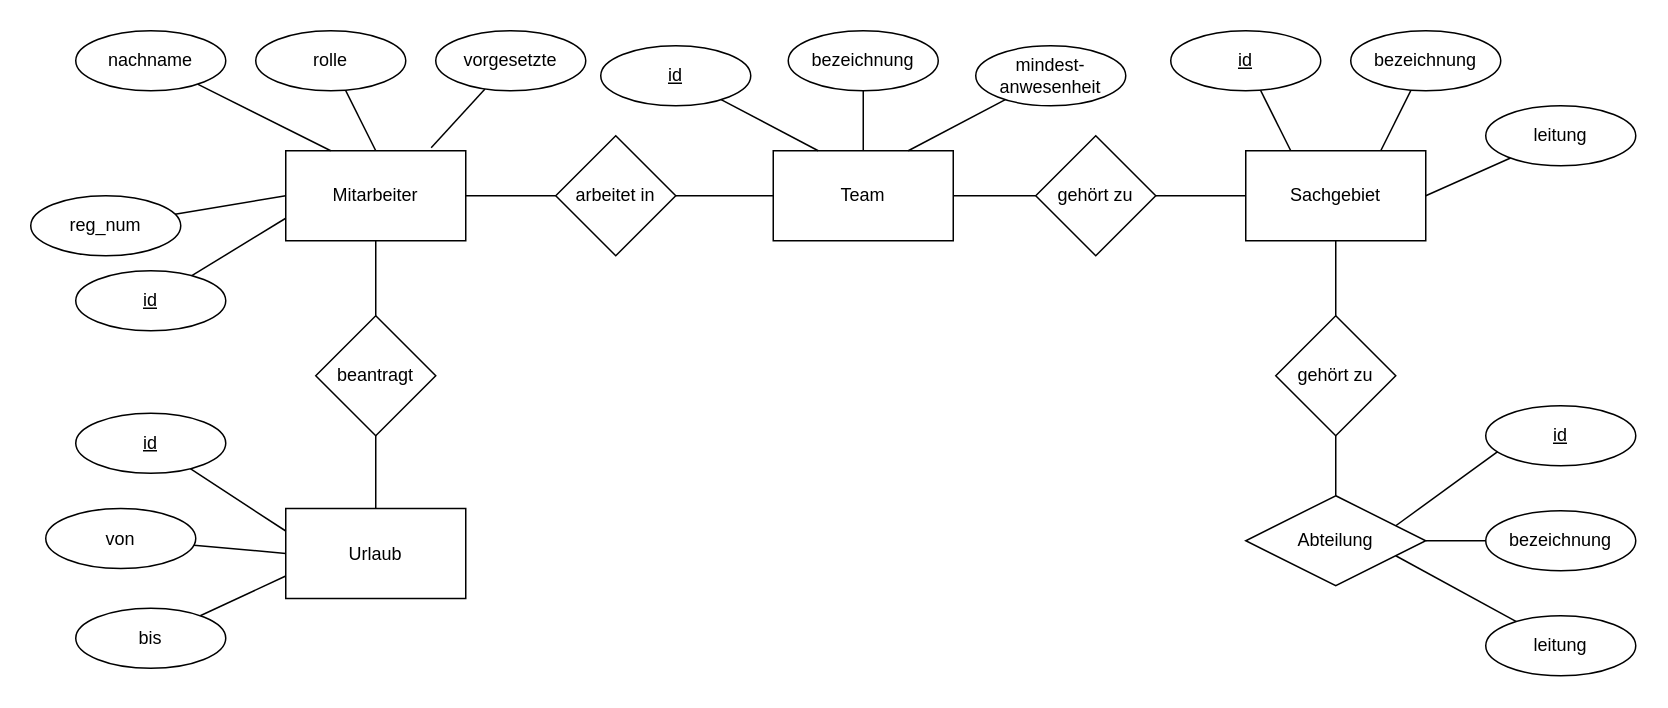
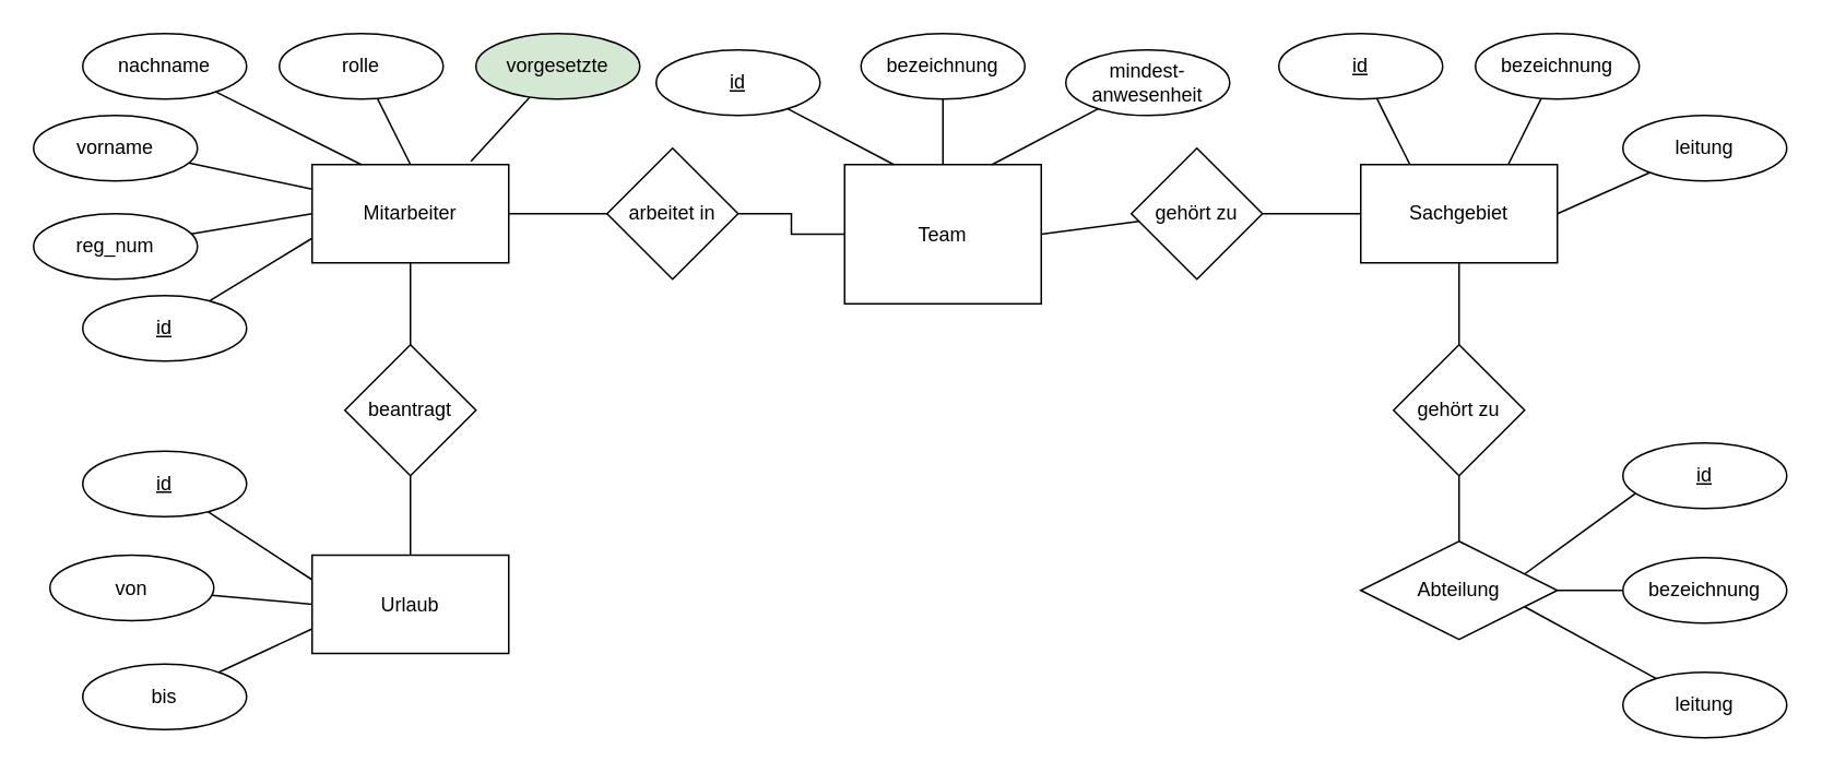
  <mxCell id="0" />
  <mxCell id="1" parent="0" />
  <mxCell id="2" style="edgeStyle=orthogonalEdgeStyle;rounded=0;orthogonalLoop=1;jettySize=auto;html=1;entryX=0;entryY=0.5;entryDx=0;entryDy=0;endArrow=none;endFill=0;" parent="1" source="4" target="6" edge="1"><mxGeometry relative="1" as="geometry" /></mxCell>
  <mxCell id="3" style="edgeStyle=none;rounded=0;orthogonalLoop=1;jettySize=auto;html=1;entryX=0.5;entryY=0;entryDx=0;entryDy=0;endArrow=none;endFill=0;" parent="1" source="4" target="32" edge="1"><mxGeometry relative="1" as="geometry" /></mxCell>
  <mxCell id="4" value="Mitarbeiter" style="rounded=0;whiteSpace=wrap;html=1;" parent="1" vertex="1"><mxGeometry x="190" y="100" width="120" height="60" as="geometry" /></mxCell>
  <mxCell id="5" style="edgeStyle=orthogonalEdgeStyle;rounded=0;orthogonalLoop=1;jettySize=auto;html=1;entryX=0;entryY=0.5;entryDx=0;entryDy=0;endArrow=none;endFill=0;" parent="1" source="6" target="8" edge="1"><mxGeometry relative="1" as="geometry" /></mxCell>
  <mxCell id="6" value="arbeitet in" style="rhombus;whiteSpace=wrap;html=1;" parent="1" vertex="1"><mxGeometry x="370" y="90" width="80" height="80" as="geometry" /></mxCell>
  <mxCell id="7" style="rounded=0;orthogonalLoop=1;jettySize=auto;html=1;entryX=0.5;entryY=0;entryDx=0;entryDy=0;endArrow=none;endFill=0;exitX=1;exitY=0.25;exitDx=0;exitDy=0;" edge="1" parent="1" source="44" target="41"><mxGeometry relative="1" as="geometry" /></mxCell>
- <mxCell id="8" value="Team" style="rounded=0;whiteSpace=wrap;html=1;" parent="1" vertex="1"><mxGeometry x="515" y="100" width="120" height="60" as="geometry" /></mxCell>
+ <mxCell id="8" value="Team" style="rounded=0;whiteSpace=wrap;html=1;" parent="1" vertex="1"><mxGeometry x="515" y="100" width="120" height="85" as="geometry" /></mxCell>
+ <mxCell id="9" style="rounded=0;orthogonalLoop=1;jettySize=auto;html=1;entryX=0;entryY=0.25;entryDx=0;entryDy=0;endArrow=none;endFill=0;" parent="1" source="10" target="4" edge="1"><mxGeometry relative="1" as="geometry" /></mxCell>
+ <mxCell id="10" value="vorname" style="ellipse;whiteSpace=wrap;html=1;" parent="1" vertex="1"><mxGeometry x="20" y="70" width="100" height="40" as="geometry" /></mxCell>
  <mxCell id="11" style="edgeStyle=none;rounded=0;orthogonalLoop=1;jettySize=auto;html=1;entryX=0;entryY=0.75;entryDx=0;entryDy=0;endArrow=none;endFill=0;" parent="1" source="12" target="4" edge="1"><mxGeometry relative="1" as="geometry" /></mxCell>
  <mxCell id="12" value="&lt;u&gt;id&lt;/u&gt;" style="ellipse;whiteSpace=wrap;html=1;" parent="1" vertex="1"><mxGeometry x="50" y="180" width="100" height="40" as="geometry" /></mxCell>
  <mxCell id="13" style="edgeStyle=none;rounded=0;orthogonalLoop=1;jettySize=auto;html=1;entryX=0.25;entryY=0;entryDx=0;entryDy=0;endArrow=none;endFill=0;" parent="1" source="14" target="4" edge="1"><mxGeometry relative="1" as="geometry" /></mxCell>
  <mxCell id="14" value="nachname" style="ellipse;whiteSpace=wrap;html=1;" parent="1" vertex="1"><mxGeometry x="50" y="20" width="100" height="40" as="geometry" /></mxCell>
  <mxCell id="15" style="edgeStyle=none;rounded=0;orthogonalLoop=1;jettySize=auto;html=1;entryX=0.25;entryY=0;entryDx=0;entryDy=0;endArrow=none;endFill=0;" parent="1" source="16" target="8" edge="1"><mxGeometry relative="1" as="geometry" /></mxCell>
  <mxCell id="16" value="&lt;u&gt;id&lt;/u&gt;" style="ellipse;whiteSpace=wrap;html=1;" parent="1" vertex="1"><mxGeometry x="400" y="30" width="100" height="40" as="geometry" /></mxCell>
  <mxCell id="17" style="edgeStyle=none;rounded=0;orthogonalLoop=1;jettySize=auto;html=1;entryX=0.5;entryY=0;entryDx=0;entryDy=0;endArrow=none;endFill=0;" parent="1" source="18" target="8" edge="1"><mxGeometry relative="1" as="geometry" /></mxCell>
  <mxCell id="18" value="bezeichnung" style="ellipse;whiteSpace=wrap;html=1;" parent="1" vertex="1"><mxGeometry x="525" y="20" width="100" height="40" as="geometry" /></mxCell>
  <mxCell id="19" style="edgeStyle=none;rounded=0;orthogonalLoop=1;jettySize=auto;html=1;entryX=0.5;entryY=0;entryDx=0;entryDy=0;endArrow=none;endFill=0;" edge="1" parent="1" source="20" target="46"><mxGeometry relative="1" as="geometry" /></mxCell>
  <mxCell id="20" value="Sachgebiet" style="rounded=0;whiteSpace=wrap;html=1;" parent="1" vertex="1"><mxGeometry x="830" y="100" width="120" height="60" as="geometry" /></mxCell>
  <mxCell id="21" style="edgeStyle=none;rounded=0;orthogonalLoop=1;jettySize=auto;html=1;entryX=0;entryY=0.5;entryDx=0;entryDy=0;endArrow=none;endFill=0;" parent="1" source="23" target="20" edge="1"><mxGeometry relative="1" as="geometry" /></mxCell>
  <mxCell id="22" style="edgeStyle=none;rounded=0;orthogonalLoop=1;jettySize=auto;html=1;entryX=1;entryY=0.5;entryDx=0;entryDy=0;endArrow=none;endFill=0;" parent="1" source="23" target="8" edge="1"><mxGeometry relative="1" as="geometry" /></mxCell>
  <mxCell id="23" value="gehört zu" style="rhombus;whiteSpace=wrap;html=1;" parent="1" vertex="1"><mxGeometry x="690" y="90" width="80" height="80" as="geometry" /></mxCell>
  <mxCell id="24" style="edgeStyle=none;rounded=0;orthogonalLoop=1;jettySize=auto;html=1;entryX=0.25;entryY=0;entryDx=0;entryDy=0;endArrow=none;endFill=0;" parent="1" source="25" target="20" edge="1"><mxGeometry relative="1" as="geometry" /></mxCell>
  <mxCell id="25" value="&lt;u&gt;id&lt;/u&gt;" style="ellipse;whiteSpace=wrap;html=1;" parent="1" vertex="1"><mxGeometry x="780" y="20" width="100" height="40" as="geometry" /></mxCell>
  <mxCell id="26" style="edgeStyle=none;rounded=0;orthogonalLoop=1;jettySize=auto;html=1;entryX=0.75;entryY=0;entryDx=0;entryDy=0;endArrow=none;endFill=0;" parent="1" source="27" target="20" edge="1"><mxGeometry relative="1" as="geometry" /></mxCell>
  <mxCell id="27" value="bezeichnung" style="ellipse;whiteSpace=wrap;html=1;" parent="1" vertex="1"><mxGeometry x="900" y="20" width="100" height="40" as="geometry" /></mxCell>
  <mxCell id="28" style="edgeStyle=none;rounded=0;orthogonalLoop=1;jettySize=auto;html=1;entryX=0.5;entryY=0;entryDx=0;entryDy=0;endArrow=none;endFill=0;" parent="1" source="29" target="4" edge="1"><mxGeometry relative="1" as="geometry" /></mxCell>
  <mxCell id="29" value="rolle" style="ellipse;whiteSpace=wrap;html=1;" parent="1" vertex="1"><mxGeometry x="170" y="20" width="100" height="40" as="geometry" /></mxCell>
  <mxCell id="30" value="Urlaub" style="rounded=0;whiteSpace=wrap;html=1;" parent="1" vertex="1"><mxGeometry x="190" y="338.5" width="120" height="60" as="geometry" /></mxCell>
  <mxCell id="31" style="edgeStyle=none;rounded=0;orthogonalLoop=1;jettySize=auto;html=1;entryX=0.5;entryY=0;entryDx=0;entryDy=0;endArrow=none;endFill=0;" parent="1" target="30" edge="1"><mxGeometry relative="1" as="geometry"><mxPoint x="250" y="275" as="sourcePoint" /></mxGeometry></mxCell>
  <mxCell id="32" value="beantragt" style="rhombus;whiteSpace=wrap;html=1;" parent="1" vertex="1"><mxGeometry x="210" y="210" width="80" height="80" as="geometry" /></mxCell>
  <mxCell id="33" style="edgeStyle=none;rounded=0;orthogonalLoop=1;jettySize=auto;html=1;entryX=0;entryY=0.25;entryDx=0;entryDy=0;endArrow=none;endFill=0;" parent="1" source="34" target="30" edge="1"><mxGeometry relative="1" as="geometry" /></mxCell>
  <mxCell id="34" value="&lt;u&gt;id&lt;/u&gt;" style="ellipse;whiteSpace=wrap;html=1;" parent="1" vertex="1"><mxGeometry x="50" y="275" width="100" height="40" as="geometry" /></mxCell>
  <mxCell id="35" style="edgeStyle=none;rounded=0;orthogonalLoop=1;jettySize=auto;html=1;entryX=0;entryY=0.5;entryDx=0;entryDy=0;endArrow=none;endFill=0;" parent="1" source="36" target="30" edge="1"><mxGeometry relative="1" as="geometry" /></mxCell>
  <mxCell id="36" value="von" style="ellipse;whiteSpace=wrap;html=1;" parent="1" vertex="1"><mxGeometry x="30" y="338.5" width="100" height="40" as="geometry" /></mxCell>
  <mxCell id="37" style="edgeStyle=none;rounded=0;orthogonalLoop=1;jettySize=auto;html=1;entryX=0;entryY=0.75;entryDx=0;entryDy=0;endArrow=none;endFill=0;" parent="1" source="38" target="30" edge="1"><mxGeometry relative="1" as="geometry" /></mxCell>
  <mxCell id="38" value="bis" style="ellipse;whiteSpace=wrap;html=1;" parent="1" vertex="1"><mxGeometry x="50" y="405" width="100" height="40" as="geometry" /></mxCell>
  <mxCell id="39" style="edgeStyle=none;rounded=0;orthogonalLoop=1;jettySize=auto;html=1;entryX=0.75;entryY=0;entryDx=0;entryDy=0;endArrow=none;endFill=0;" parent="1" source="40" target="8" edge="1"><mxGeometry relative="1" as="geometry" /></mxCell>
  <mxCell id="40" value="mindest-&lt;br&gt;anwesenheit" style="ellipse;whiteSpace=wrap;html=1;" parent="1" vertex="1"><mxGeometry x="650" y="30" width="100" height="40" as="geometry" /></mxCell>
  <mxCell id="41" value="&lt;u&gt;id&lt;/u&gt;" style="ellipse;whiteSpace=wrap;html=1;" vertex="1" parent="1"><mxGeometry x="990" y="270" width="100" height="40" as="geometry" /></mxCell>
  <mxCell id="42" style="rounded=0;orthogonalLoop=1;jettySize=auto;html=1;endArrow=none;endFill=0;entryX=1;entryY=0.5;entryDx=0;entryDy=0;" edge="1" parent="1" source="43" target="20"><mxGeometry relative="1" as="geometry"><mxPoint x="1010" y="230" as="targetPoint" /></mxGeometry></mxCell>
  <mxCell id="43" value="leitung" style="ellipse;whiteSpace=wrap;html=1;" vertex="1" parent="1"><mxGeometry x="990" y="70" width="100" height="40" as="geometry" /></mxCell>
  <mxCell id="44" value="Abteilung" style="rhombus;whiteSpace=wrap;html=1;" vertex="1" parent="1"><mxGeometry x="830" y="330" width="120" height="60" as="geometry" /></mxCell>
  <mxCell id="45" style="edgeStyle=none;rounded=0;orthogonalLoop=1;jettySize=auto;html=1;entryX=0.5;entryY=0;entryDx=0;entryDy=0;endArrow=none;endFill=0;" edge="1" parent="1" source="46" target="44"><mxGeometry relative="1" as="geometry" /></mxCell>
  <mxCell id="46" value="gehört zu" style="rhombus;whiteSpace=wrap;html=1;" vertex="1" parent="1"><mxGeometry x="850" y="210" width="80" height="80" as="geometry" /></mxCell>
  <mxCell id="47" style="edgeStyle=none;rounded=0;orthogonalLoop=1;jettySize=auto;html=1;entryX=1;entryY=0.5;entryDx=0;entryDy=0;endArrow=none;endFill=0;" edge="1" parent="1" source="48" target="44"><mxGeometry relative="1" as="geometry" /></mxCell>
  <mxCell id="48" value="bezeichnung" style="ellipse;whiteSpace=wrap;html=1;" vertex="1" parent="1"><mxGeometry x="990" y="340" width="100" height="40" as="geometry" /></mxCell>
  <mxCell id="49" style="edgeStyle=none;rounded=0;orthogonalLoop=1;jettySize=auto;html=1;entryX=1;entryY=0.75;entryDx=0;entryDy=0;endArrow=none;endFill=0;" edge="1" parent="1" source="50" target="44"><mxGeometry relative="1" as="geometry" /></mxCell>
  <mxCell id="50" value="leitung" style="ellipse;whiteSpace=wrap;html=1;" vertex="1" parent="1"><mxGeometry x="990" y="410" width="100" height="40" as="geometry" /></mxCell>
  <mxCell id="51" style="edgeStyle=none;rounded=0;orthogonalLoop=1;jettySize=auto;html=1;entryX=0.808;entryY=-0.033;entryDx=0;entryDy=0;endArrow=none;endFill=0;entryPerimeter=0;" edge="1" parent="1" source="52" target="4"><mxGeometry relative="1" as="geometry" /></mxCell>
- <mxCell id="52" value="vorgesetzte" style="ellipse;whiteSpace=wrap;html=1;" vertex="1" parent="1"><mxGeometry x="290" y="20" width="100" height="40" as="geometry" /></mxCell>
+ <mxCell id="52" value="vorgesetzte" style="ellipse;whiteSpace=wrap;html=1;fillColor=#d5e8d4;" vertex="1" parent="1"><mxGeometry x="290" y="20" width="100" height="40" as="geometry" /></mxCell>
  <mxCell id="53" style="edgeStyle=none;rounded=0;orthogonalLoop=1;jettySize=auto;html=1;entryX=0;entryY=0.5;entryDx=0;entryDy=0;endArrow=none;endFill=0;" edge="1" parent="1" source="54" target="4"><mxGeometry relative="1" as="geometry" /></mxCell>
  <mxCell id="54" value="reg_num" style="ellipse;whiteSpace=wrap;html=1;" vertex="1" parent="1"><mxGeometry x="20" y="130" width="100" height="40" as="geometry" /></mxCell>
